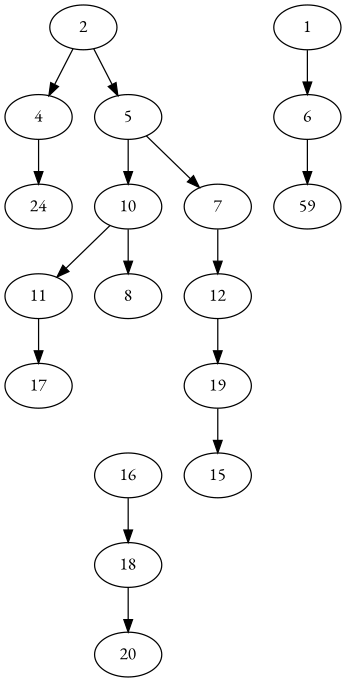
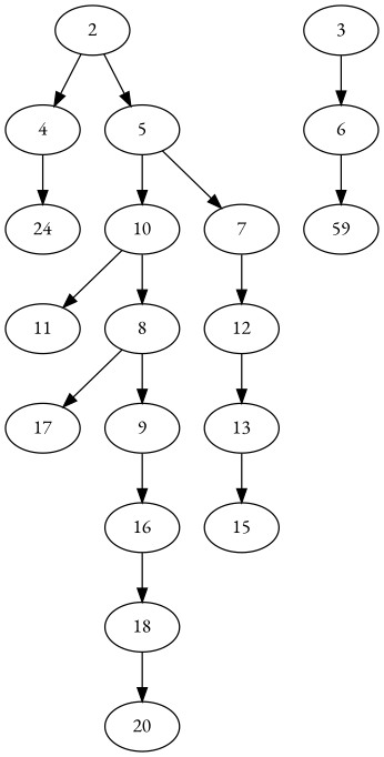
  digraph {
    fontname="EB Garamond"
    node [fontname="EB Garamond"]
    edge [fontname="EB Garamond"]
    n1 [label=2]
    n2 [label=4]
    n3 [label=5]
-   n4 [label=1]
+   n4 [label=3]
    n5 [label=6]
    n6 [label=24]
    n7 [label=10]
    n8 [label=7]
    n9 [label=11]
    n10 [label=8]
    n11 [label=12]
    n12 [label=17]
+   n13 [label=9]
    n14 [label=16]
    n15 [label=18]
    n16 [label=20]
-   n17 [label=19]
+   n17 [label=13]
    n18 [label=15]
    n19 [label=59]
    n1 -> n2
    n1 -> n3
    n2 -> n6
    n3 -> n7
    n3 -> n8
    n4 -> n5
    n5 -> n19
    n7 -> n9
    n7 -> n10
    n8 -> n11
-   n9 -> n12
+   n10 -> n12
+   n10 -> n13
    n11 -> n17
+   n13 -> n14
    n14 -> n15
    n15 -> n16
    n17 -> n18
  }
